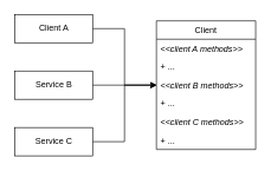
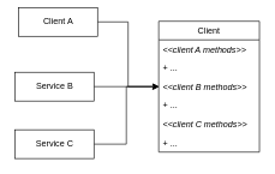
  <mxCell id="0" />
  <mxCell id="1" parent="0" />
  <mxCell id="2" style="edgeStyle=orthogonalEdgeStyle;rounded=0;orthogonalLoop=1;jettySize=auto;html=1;exitX=1;exitY=0.5;exitDx=0;exitDy=0;entryX=0;entryY=0.5;entryDx=0;entryDy=0;" edge="1" parent="1" source="3" target="11"><mxGeometry relative="1" as="geometry" /></mxCell>
- <mxCell id="3" value="Client A" style="html=1;" vertex="1" parent="1"><mxGeometry x="20" y="20" width="110" height="40" as="geometry" /></mxCell>
+ <mxCell id="3" value="Client A" style="html=1;" vertex="1" parent="1"><mxGeometry x="25" y="10" width="110" height="40" as="geometry" /></mxCell>
  <mxCell id="4" style="edgeStyle=orthogonalEdgeStyle;rounded=0;orthogonalLoop=1;jettySize=auto;html=1;exitX=1;exitY=0.5;exitDx=0;exitDy=0;" edge="1" parent="1" source="5"><mxGeometry relative="1" as="geometry"><mxPoint x="220" y="120" as="targetPoint" /></mxGeometry></mxCell>
  <mxCell id="5" value="Service B" style="html=1;" vertex="1" parent="1"><mxGeometry x="20" y="100" width="110" height="40" as="geometry" /></mxCell>
  <mxCell id="6" style="edgeStyle=orthogonalEdgeStyle;rounded=0;orthogonalLoop=1;jettySize=auto;html=1;exitX=1;exitY=0.5;exitDx=0;exitDy=0;entryX=0;entryY=0.5;entryDx=0;entryDy=0;" edge="1" parent="1" source="7" target="11"><mxGeometry relative="1" as="geometry" /></mxCell>
  <mxCell id="7" value="Service C" style="html=1;" vertex="1" parent="1"><mxGeometry x="20" y="180" width="110" height="40" as="geometry" /></mxCell>
  <mxCell id="8" value="Client" style="swimlane;fontStyle=0;childLayout=stackLayout;horizontal=1;startSize=26;horizontalStack=0;resizeParent=1;resizeParentMax=0;resizeLast=0;collapsible=1;marginBottom=0;labelBorderColor=none;swimlaneFillColor=#ffffff;" vertex="1" parent="1"><mxGeometry x="220" y="29" width="140" height="182" as="geometry" /></mxCell>
  <mxCell id="9" value="&lt;&lt;client A methods&gt;&gt;" style="text;strokeColor=none;fillColor=none;align=left;verticalAlign=top;spacingLeft=4;spacingRight=4;overflow=hidden;rotatable=0;points=[[0,0.5],[1,0.5]];portConstraint=eastwest;fontStyle=2" vertex="1" parent="8"><mxGeometry y="26" width="140" height="26" as="geometry" /></mxCell>
  <mxCell id="10" value="+ ..." style="text;strokeColor=none;fillColor=none;align=left;verticalAlign=top;spacingLeft=4;spacingRight=4;overflow=hidden;rotatable=0;points=[[0,0.5],[1,0.5]];portConstraint=eastwest;" vertex="1" parent="8"><mxGeometry y="52" width="140" height="26" as="geometry" /></mxCell>
  <mxCell id="11" value="&lt;&lt;client B methods&gt;&gt;" style="text;strokeColor=none;fillColor=none;align=left;verticalAlign=top;spacingLeft=4;spacingRight=4;overflow=hidden;rotatable=0;points=[[0,0.5],[1,0.5]];portConstraint=eastwest;fontStyle=2" vertex="1" parent="8"><mxGeometry y="78" width="140" height="26" as="geometry" /></mxCell>
  <mxCell id="12" value="+ ..." style="text;strokeColor=none;fillColor=none;align=left;verticalAlign=top;spacingLeft=4;spacingRight=4;overflow=hidden;rotatable=0;points=[[0,0.5],[1,0.5]];portConstraint=eastwest;" vertex="1" parent="8"><mxGeometry y="104" width="140" height="26" as="geometry" /></mxCell>
  <mxCell id="13" value="&lt;&lt;client C methods&gt;&gt;" style="text;strokeColor=none;fillColor=none;align=left;verticalAlign=top;spacingLeft=4;spacingRight=4;overflow=hidden;rotatable=0;points=[[0,0.5],[1,0.5]];portConstraint=eastwest;fontStyle=2" vertex="1" parent="8"><mxGeometry y="130" width="140" height="26" as="geometry" /></mxCell>
  <mxCell id="14" value="+ ..." style="text;strokeColor=none;fillColor=none;align=left;verticalAlign=top;spacingLeft=4;spacingRight=4;overflow=hidden;rotatable=0;points=[[0,0.5],[1,0.5]];portConstraint=eastwest;" vertex="1" parent="8"><mxGeometry y="156" width="140" height="26" as="geometry" /></mxCell>
